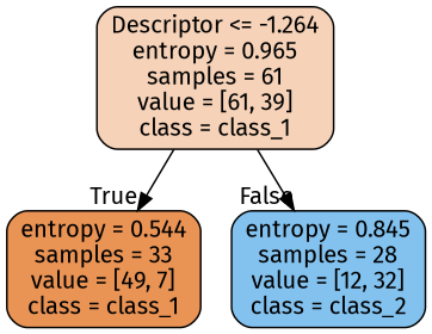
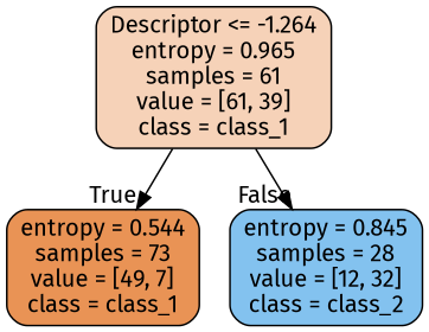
  digraph {
    fontname="Fira Sans"
    node [color=black fontname="Fira Sans" shape=box style="filled, rounded"]
    edge [fontname="Fira Sans" labeldistance=2.5]
    n1 [fillcolor="#f6d2b8" label="Descriptor <= -1.264\nentropy = 0.965\nsamples = 61\nvalue = [61, 39]\nclass = class_1"]
-   n2 [fillcolor="#e99355" label="entropy = 0.544\nsamples = 33\nvalue = [49, 7]\nclass = class_1"]
+   n2 [fillcolor="#e99355" label="entropy = 0.544\nsamples = 73\nvalue = [49, 7]\nclass = class_1"]
    n3 [fillcolor="#83c2ef" label="entropy = 0.845\nsamples = 28\nvalue = [12, 32]\nclass = class_2"]
    n1 -> n2 [headlabel=True labelangle=45]
    n1 -> n3 [headlabel=False labelangle=-45]
  }
